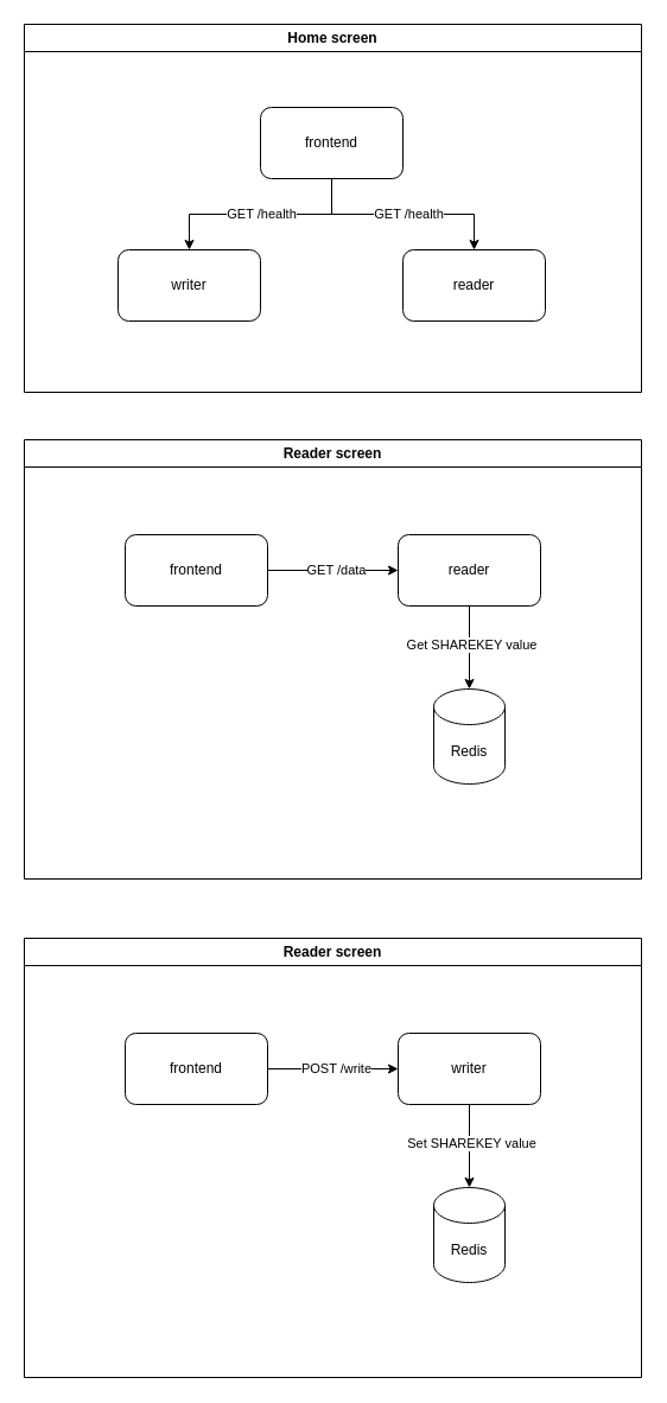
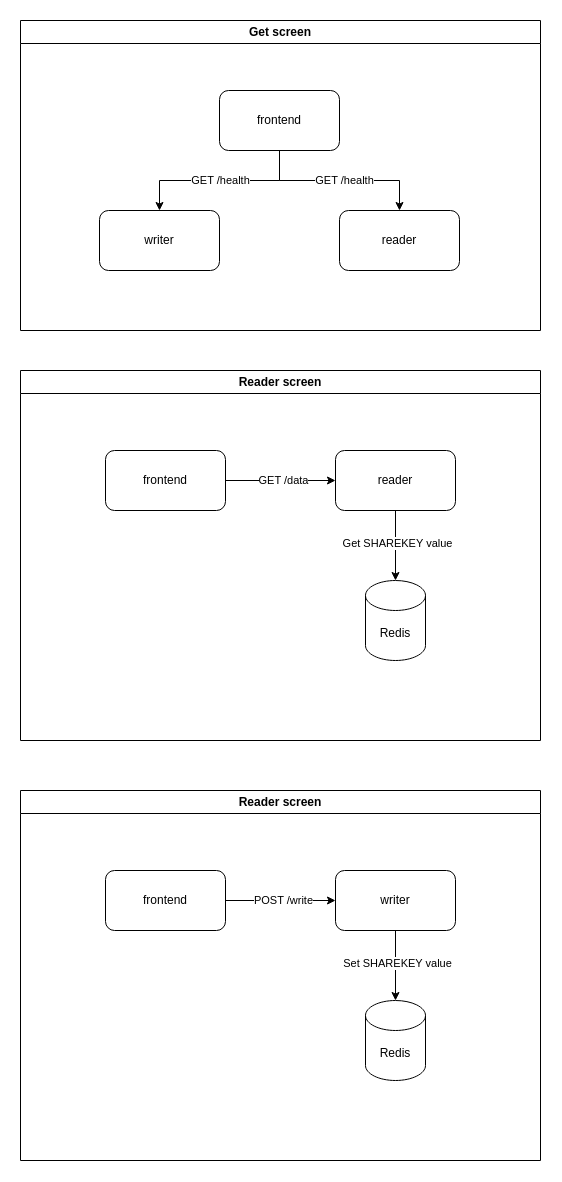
  <mxCell id="0" />
  <mxCell id="1" parent="0" />
- <mxCell id="2" value="Home screen" style="swimlane;whiteSpace=wrap;html=1;" vertex="1" parent="1"><mxGeometry x="20" y="20" width="520" height="310" as="geometry" /></mxCell>
+ <mxCell id="2" value="Get screen" style="swimlane;whiteSpace=wrap;html=1;" vertex="1" parent="1"><mxGeometry x="20" y="20" width="520" height="310" as="geometry" /></mxCell>
  <mxCell id="3" value="" style="edgeStyle=orthogonalEdgeStyle;rounded=0;orthogonalLoop=1;jettySize=auto;html=1;" edge="1" parent="2" source="7" target="8"><mxGeometry relative="1" as="geometry" /></mxCell>
  <mxCell id="4" value="GET /health" style="edgeLabel;html=1;align=center;verticalAlign=middle;resizable=0;points=[];" vertex="1" connectable="0" parent="3"><mxGeometry x="0.039" y="1" relative="1" as="geometry"><mxPoint as="offset" /></mxGeometry></mxCell>
  <mxCell id="5" value="" style="edgeStyle=orthogonalEdgeStyle;rounded=0;orthogonalLoop=1;jettySize=auto;html=1;" edge="1" parent="2" source="7" target="9"><mxGeometry relative="1" as="geometry" /></mxCell>
  <mxCell id="6" value="GET /health" style="edgeLabel;html=1;align=center;verticalAlign=middle;resizable=0;points=[];" vertex="1" connectable="0" parent="5"><mxGeometry x="0.001" y="-1" relative="1" as="geometry"><mxPoint as="offset" /></mxGeometry></mxCell>
  <mxCell id="7" value="frontend" style="rounded=1;whiteSpace=wrap;html=1;" vertex="1" parent="2"><mxGeometry x="199" y="70" width="120" height="60" as="geometry" /></mxCell>
  <mxCell id="8" value="reader" style="whiteSpace=wrap;html=1;rounded=1;" vertex="1" parent="2"><mxGeometry x="319" y="190" width="120" height="60" as="geometry" /></mxCell>
  <mxCell id="9" value="writer" style="whiteSpace=wrap;html=1;rounded=1;" vertex="1" parent="2"><mxGeometry x="79" y="190" width="120" height="60" as="geometry" /></mxCell>
  <mxCell id="10" value="Reader screen" style="swimlane;whiteSpace=wrap;html=1;" vertex="1" parent="1"><mxGeometry x="20" y="370" width="520" height="370" as="geometry" /></mxCell>
  <mxCell id="11" value="" style="edgeStyle=orthogonalEdgeStyle;rounded=0;orthogonalLoop=1;jettySize=auto;html=1;" edge="1" parent="10" source="14" target="17"><mxGeometry relative="1" as="geometry" /></mxCell>
  <mxCell id="12" value="GET /data" style="edgeLabel;html=1;align=center;verticalAlign=middle;resizable=0;points=[];" vertex="1" connectable="0" parent="11"><mxGeometry x="0.039" y="1" relative="1" as="geometry"><mxPoint as="offset" /></mxGeometry></mxCell>
  <mxCell id="13" value="Redis" style="shape=cylinder3;whiteSpace=wrap;html=1;boundedLbl=1;backgroundOutline=1;size=15;" vertex="1" parent="10"><mxGeometry x="345" y="210" width="60" height="80" as="geometry" /></mxCell>
  <mxCell id="14" value="frontend" style="rounded=1;whiteSpace=wrap;html=1;" vertex="1" parent="10"><mxGeometry x="85" y="80" width="120" height="60" as="geometry" /></mxCell>
  <mxCell id="15" style="edgeStyle=orthogonalEdgeStyle;rounded=0;orthogonalLoop=1;jettySize=auto;html=1;" edge="1" parent="10" source="17" target="13"><mxGeometry relative="1" as="geometry" /></mxCell>
  <mxCell id="16" value="Get SHAREKEY value" style="edgeLabel;html=1;align=center;verticalAlign=middle;resizable=0;points=[];" vertex="1" connectable="0" parent="15"><mxGeometry x="-0.099" y="1" relative="1" as="geometry"><mxPoint as="offset" /></mxGeometry></mxCell>
  <mxCell id="17" value="reader" style="whiteSpace=wrap;html=1;rounded=1;" vertex="1" parent="10"><mxGeometry x="315" y="80" width="120" height="60" as="geometry" /></mxCell>
  <mxCell id="18" value="Reader screen" style="swimlane;whiteSpace=wrap;html=1;" vertex="1" parent="1"><mxGeometry x="20" y="790" width="520" height="370" as="geometry" /></mxCell>
  <mxCell id="19" value="" style="edgeStyle=orthogonalEdgeStyle;rounded=0;orthogonalLoop=1;jettySize=auto;html=1;" edge="1" parent="18" source="22" target="25"><mxGeometry relative="1" as="geometry" /></mxCell>
  <mxCell id="20" value="POST /write" style="edgeLabel;html=1;align=center;verticalAlign=middle;resizable=0;points=[];" vertex="1" connectable="0" parent="19"><mxGeometry x="0.039" y="1" relative="1" as="geometry"><mxPoint as="offset" /></mxGeometry></mxCell>
  <mxCell id="21" value="Redis" style="shape=cylinder3;whiteSpace=wrap;html=1;boundedLbl=1;backgroundOutline=1;size=15;" vertex="1" parent="18"><mxGeometry x="345" y="210" width="60" height="80" as="geometry" /></mxCell>
  <mxCell id="22" value="frontend" style="rounded=1;whiteSpace=wrap;html=1;" vertex="1" parent="18"><mxGeometry x="85" y="80" width="120" height="60" as="geometry" /></mxCell>
  <mxCell id="23" style="edgeStyle=orthogonalEdgeStyle;rounded=0;orthogonalLoop=1;jettySize=auto;html=1;" edge="1" parent="18" source="25" target="21"><mxGeometry relative="1" as="geometry" /></mxCell>
  <mxCell id="24" value="Set SHAREKEY value" style="edgeLabel;html=1;align=center;verticalAlign=middle;resizable=0;points=[];" vertex="1" connectable="0" parent="23"><mxGeometry x="-0.099" y="1" relative="1" as="geometry"><mxPoint as="offset" /></mxGeometry></mxCell>
  <mxCell id="25" value="writer" style="whiteSpace=wrap;html=1;rounded=1;" vertex="1" parent="18"><mxGeometry x="315" y="80" width="120" height="60" as="geometry" /></mxCell>
